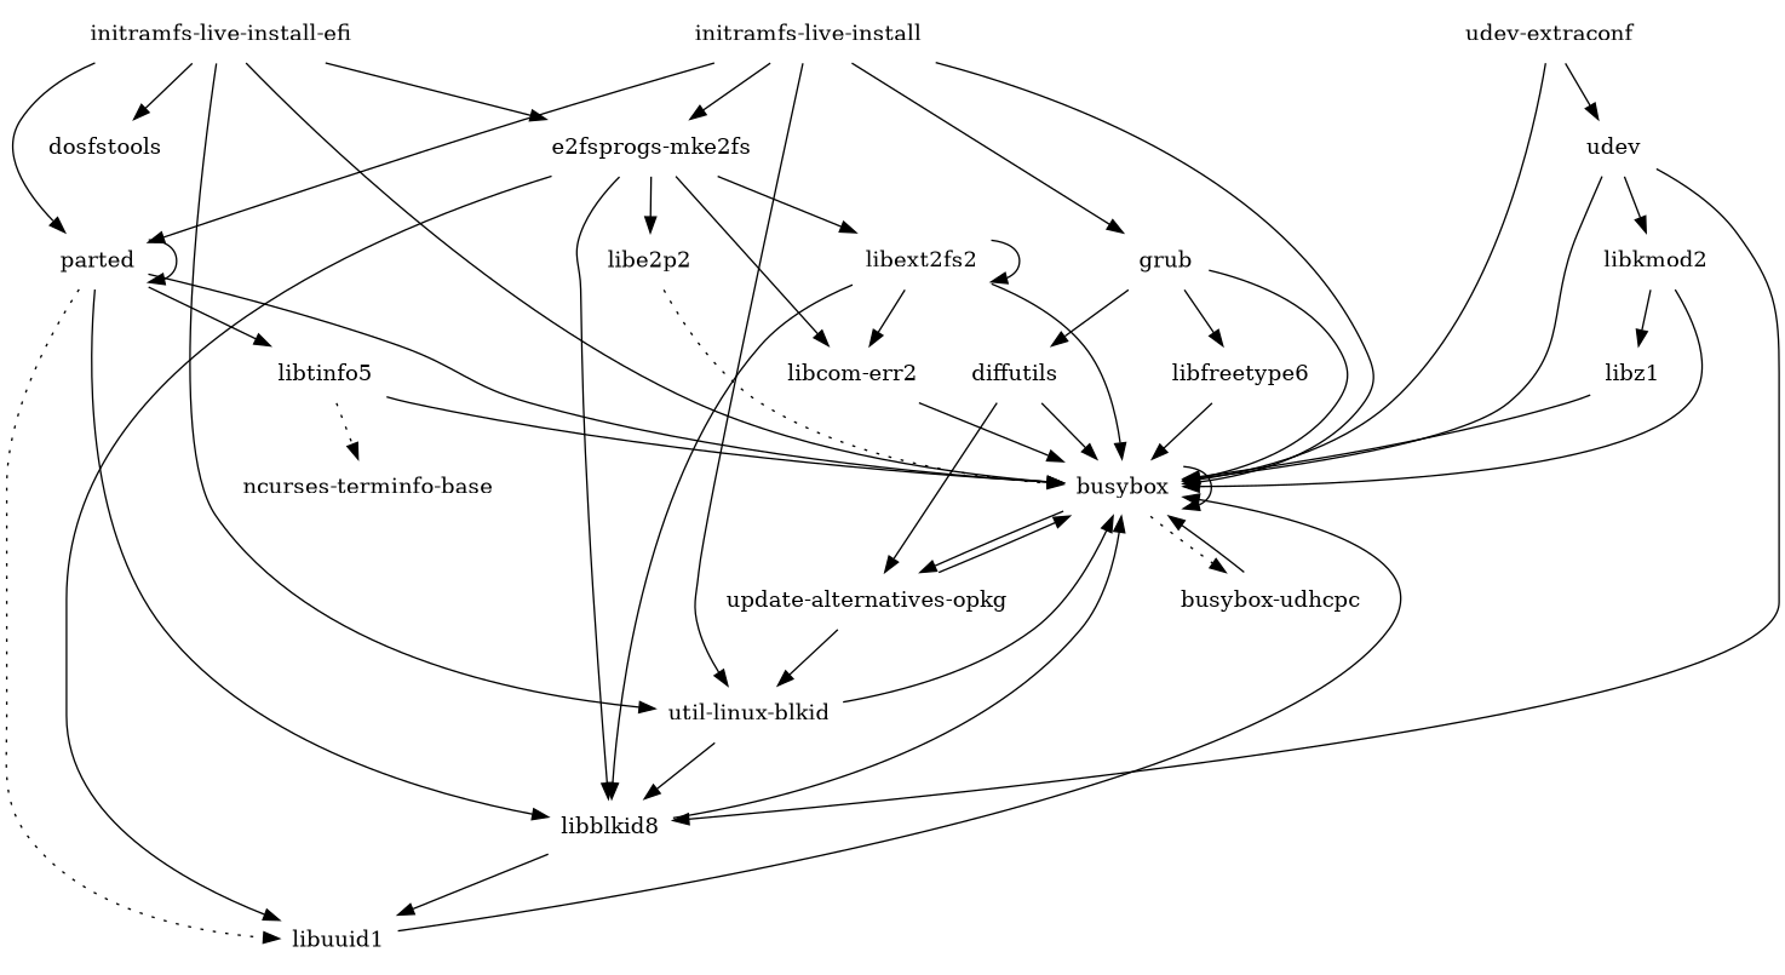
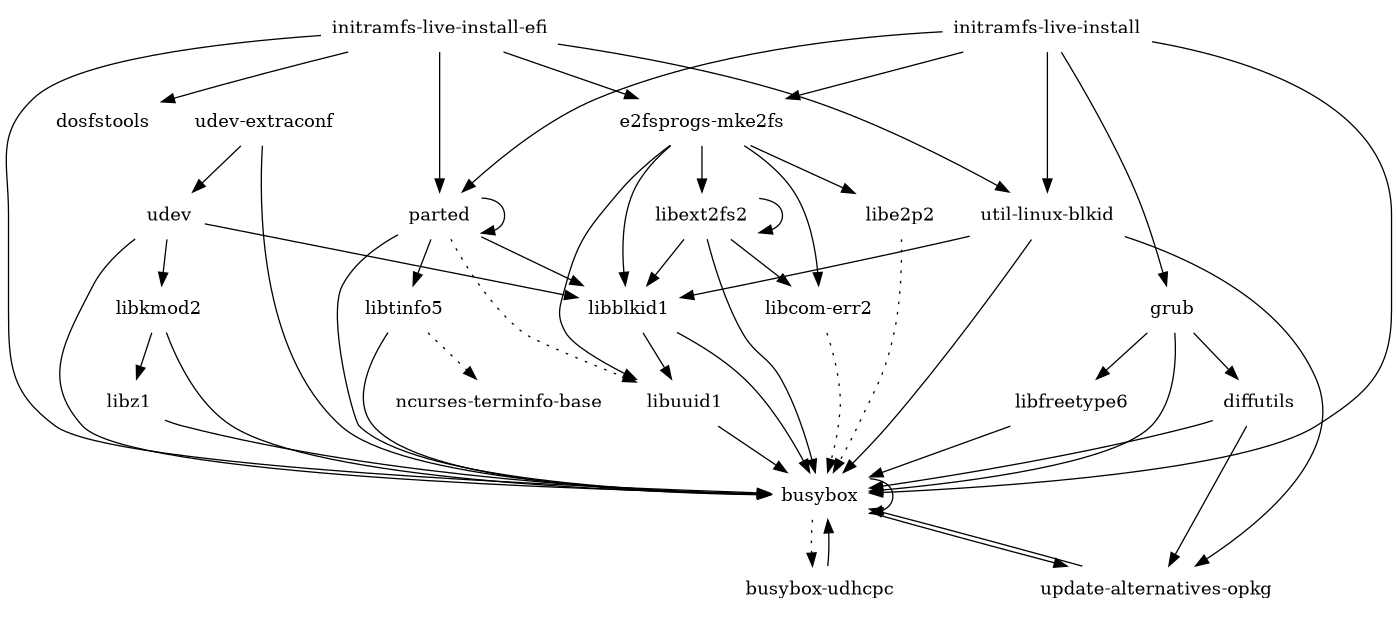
  digraph {
    node [shape=plaintext]
    busybox
    "busybox-udhcpc"
    "update-alternatives-opkg"
    diffutils
    "e2fsprogs-mke2fs"
-   libblkid1 [label=libblkid8]
+   libblkid1
    "libcom-err2"
    libe2p2
    libext2fs2
    libuuid1
    grub
    libfreetype6
    udev
    libkmod2
    "udev-extraconf"
    libz1
    "initramfs-live-install"
    parted
    "util-linux-blkid"
    libtinfo5
    "ncurses-terminfo-base"
    "initramfs-live-install-efi"
    dosfstools
    busybox -> busybox
    busybox -> "busybox-udhcpc" [style=dotted]
    busybox -> "update-alternatives-opkg"
    "busybox-udhcpc" -> busybox
    "update-alternatives-opkg" -> busybox
    diffutils -> busybox
    diffutils -> "update-alternatives-opkg"
    "e2fsprogs-mke2fs" -> libblkid1
    "e2fsprogs-mke2fs" -> "libcom-err2"
    "e2fsprogs-mke2fs" -> libe2p2
    "e2fsprogs-mke2fs" -> libext2fs2
    "e2fsprogs-mke2fs" -> libuuid1
    libblkid1 -> busybox
    libblkid1 -> libuuid1
-   "libcom-err2" -> busybox
+   "libcom-err2" -> busybox [style=dotted]
    libe2p2 -> busybox [style=dotted]
    libext2fs2 -> busybox
    libext2fs2 -> libblkid1
    libext2fs2 -> "libcom-err2"
    libext2fs2 -> libext2fs2
    libuuid1 -> busybox
    grub -> busybox
    grub -> diffutils
    grub -> libfreetype6
    libfreetype6 -> busybox
    udev -> busybox
    udev -> libblkid1
    udev -> libkmod2
    libkmod2 -> busybox
    libkmod2 -> libz1
    "udev-extraconf" -> busybox
    "udev-extraconf" -> udev
    libz1 -> busybox
    "initramfs-live-install" -> busybox
    "initramfs-live-install" -> "e2fsprogs-mke2fs"
    "initramfs-live-install" -> grub
    "initramfs-live-install" -> parted
    "initramfs-live-install" -> "util-linux-blkid"
    parted -> busybox
    parted -> libblkid1
    parted -> libuuid1 [style=dotted]
    parted -> parted
    parted -> libtinfo5
    "util-linux-blkid" -> busybox
-   "update-alternatives-opkg" -> "util-linux-blkid"
+   "util-linux-blkid" -> "update-alternatives-opkg"
    "util-linux-blkid" -> libblkid1
    libtinfo5 -> busybox
    libtinfo5 -> "ncurses-terminfo-base" [style=dotted]
    "initramfs-live-install-efi" -> busybox
    "initramfs-live-install-efi" -> "e2fsprogs-mke2fs"
    "initramfs-live-install-efi" -> parted
    "initramfs-live-install-efi" -> "util-linux-blkid"
    "initramfs-live-install-efi" -> dosfstools
  }
